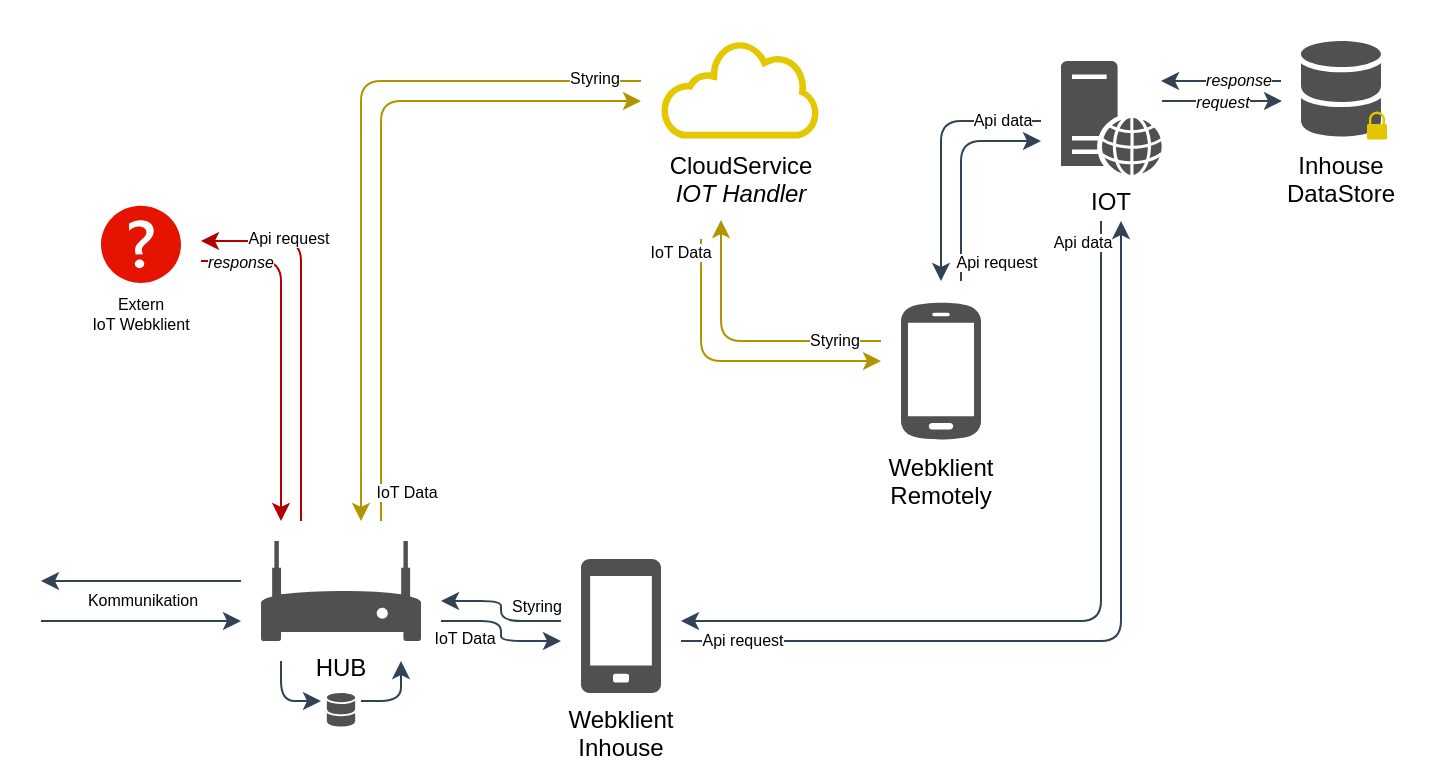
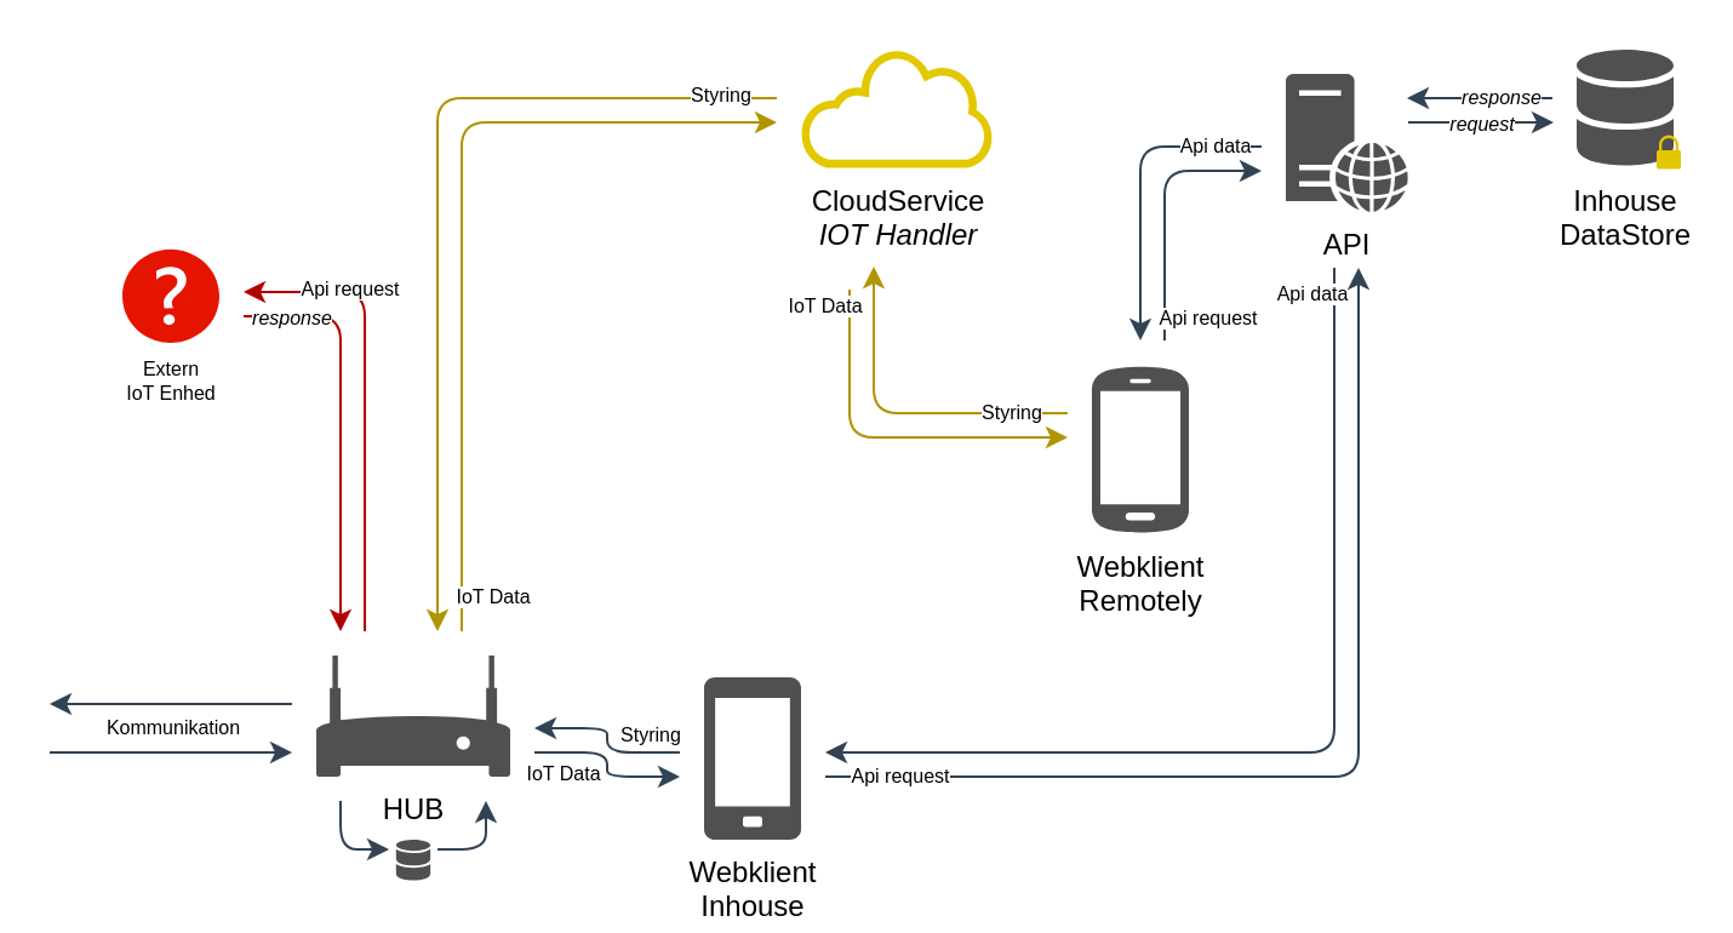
  <mxCell id="0" />
  <mxCell id="1" parent="0" />
  <mxCell id="2" style="edgeStyle=none;html=1;fontSize=8;fillColor=#647687;strokeColor=#314354;" parent="1" edge="1"><mxGeometry relative="1" as="geometry"><mxPoint x="520" y="70" as="targetPoint" /><mxPoint x="480" y="140" as="sourcePoint" /><Array as="points"><mxPoint x="480" y="70" /></Array></mxGeometry></mxCell>
  <mxCell id="3" value="Api request" style="edgeLabel;html=1;align=center;verticalAlign=middle;resizable=0;points=[];fontSize=8;" parent="2" vertex="1" connectable="0"><mxGeometry x="0.056" y="-1" relative="1" as="geometry"><mxPoint x="16" y="48" as="offset" /></mxGeometry></mxCell>
  <mxCell id="4" value="Webklient&lt;br&gt;Remotely" style="sketch=0;pointerEvents=1;shadow=0;dashed=0;html=1;strokeColor=none;fillColor=#505050;labelPosition=center;verticalLabelPosition=bottom;verticalAlign=top;outlineConnect=0;align=center;shape=mxgraph.office.devices.cell_phone_android_proportional;" parent="1" vertex="1"><mxGeometry x="450" y="150" width="40" height="70" as="geometry" /></mxCell>
  <mxCell id="5" style="edgeStyle=none;html=1;fontSize=8;fontColor=#9999FF;strokeColor=#B09500;fillColor=#e3c800;" parent="1" edge="1"><mxGeometry relative="1" as="geometry"><mxPoint x="440" y="180" as="targetPoint" /><mxPoint x="350" y="119" as="sourcePoint" /><Array as="points"><mxPoint x="350" y="180" /></Array></mxGeometry></mxCell>
  <mxCell id="6" value="IoT Data" style="edgeLabel;html=1;align=center;verticalAlign=middle;resizable=0;points=[];fontSize=8;" parent="5" vertex="1" connectable="0"><mxGeometry x="-0.282" relative="1" as="geometry"><mxPoint x="-11" y="-48" as="offset" /></mxGeometry></mxCell>
  <mxCell id="7" style="edgeStyle=none;html=1;fontSize=8;fontColor=#9999FF;strokeColor=#B09500;fillColor=#e3c800;" parent="1" edge="1"><mxGeometry relative="1" as="geometry"><mxPoint x="180" y="260" as="targetPoint" /><mxPoint x="320" y="40" as="sourcePoint" /><Array as="points"><mxPoint x="180" y="40" /></Array></mxGeometry></mxCell>
  <mxCell id="8" value="Styring" style="edgeLabel;html=1;align=center;verticalAlign=middle;resizable=0;points=[];fontSize=8;" parent="7" vertex="1" connectable="0"><mxGeometry x="-0.438" y="-2" relative="1" as="geometry"><mxPoint x="77" as="offset" /></mxGeometry></mxCell>
  <mxCell id="9" value="CloudService&lt;br&gt;&lt;i&gt;IOT Handler&lt;/i&gt;" style="sketch=0;pointerEvents=1;shadow=0;dashed=0;html=1;strokeColor=none;fillColor=#e3c800;labelPosition=center;verticalLabelPosition=bottom;outlineConnect=0;verticalAlign=top;align=center;shape=mxgraph.office.clouds.cloud;fontColor=#000000;" parent="1" vertex="1"><mxGeometry x="330" y="20" width="80" height="48.69" as="geometry" /></mxCell>
  <mxCell id="10" style="edgeStyle=none;html=1;fillColor=#647687;strokeColor=#314354;" parent="1" edge="1"><mxGeometry relative="1" as="geometry"><mxPoint x="20" y="290" as="targetPoint" /><mxPoint x="120" y="290" as="sourcePoint" /></mxGeometry></mxCell>
  <mxCell id="11" value="Kommunikation" style="edgeLabel;html=1;align=center;verticalAlign=middle;resizable=0;points=[];fontSize=8;" parent="10" vertex="1" connectable="0"><mxGeometry x="-0.206" y="-1" relative="1" as="geometry"><mxPoint x="-10" y="10" as="offset" /></mxGeometry></mxCell>
  <mxCell id="12" style="edgeStyle=none;html=1;fillColor=#647687;strokeColor=#314354;" parent="1" edge="1"><mxGeometry relative="1" as="geometry"><mxPoint x="280" y="320" as="targetPoint" /><mxPoint x="220" y="310" as="sourcePoint" /><Array as="points"><mxPoint x="250" y="310" /><mxPoint x="250" y="320" /></Array></mxGeometry></mxCell>
  <mxCell id="13" value="IoT Data" style="edgeLabel;html=1;align=center;verticalAlign=middle;resizable=0;points=[];fontSize=8;" parent="12" vertex="1" connectable="0"><mxGeometry x="-0.366" y="-1" relative="1" as="geometry"><mxPoint x="-11" y="7" as="offset" /></mxGeometry></mxCell>
  <mxCell id="14" style="edgeStyle=none;html=1;fillColor=#647687;strokeColor=#314354;" parent="1" edge="1"><mxGeometry relative="1" as="geometry"><mxPoint x="160" y="350" as="targetPoint" /><mxPoint x="140" y="330" as="sourcePoint" /><Array as="points"><mxPoint x="140" y="350" /></Array></mxGeometry></mxCell>
  <mxCell id="15" style="edgeStyle=none;html=1;fontSize=8;fontColor=#9999FF;strokeColor=#B09500;fillColor=#e3c800;" parent="1" edge="1"><mxGeometry relative="1" as="geometry"><mxPoint x="320" y="50" as="targetPoint" /><mxPoint x="190" y="260" as="sourcePoint" /><Array as="points"><mxPoint x="190" y="50" /></Array></mxGeometry></mxCell>
  <mxCell id="16" value="IoT Data" style="edgeLabel;html=1;align=center;verticalAlign=middle;resizable=0;points=[];fontSize=8;" parent="15" vertex="1" connectable="0"><mxGeometry x="0.382" relative="1" as="geometry"><mxPoint x="-13" y="195" as="offset" /></mxGeometry></mxCell>
  <mxCell id="17" style="edgeStyle=none;html=1;fontSize=8;fillColor=#e51400;strokeColor=#B20000;" parent="1" edge="1"><mxGeometry relative="1" as="geometry"><mxPoint x="100" y="120" as="targetPoint" /><mxPoint x="150" y="260" as="sourcePoint" /><Array as="points"><mxPoint x="150" y="120" /></Array></mxGeometry></mxCell>
  <mxCell id="18" value="Api request" style="edgeLabel;html=1;align=center;verticalAlign=middle;resizable=0;points=[];fontSize=8;" parent="17" vertex="1" connectable="0"><mxGeometry x="0.459" y="3" relative="1" as="geometry"><mxPoint x="-4" y="-3" as="offset" /></mxGeometry></mxCell>
  <mxCell id="19" value="HUB" style="sketch=0;pointerEvents=1;shadow=0;dashed=0;html=1;strokeColor=none;fillColor=#505050;labelPosition=center;verticalLabelPosition=bottom;verticalAlign=top;outlineConnect=0;align=center;shape=mxgraph.office.devices.modem;" parent="1" vertex="1"><mxGeometry x="130" y="270" width="80" height="50" as="geometry" /></mxCell>
  <mxCell id="20" style="edgeStyle=none;html=1;fillColor=#647687;strokeColor=#314354;" parent="1" edge="1"><mxGeometry relative="1" as="geometry"><mxPoint x="120" y="310" as="targetPoint" /><mxPoint x="20" y="310" as="sourcePoint" /></mxGeometry></mxCell>
  <mxCell id="21" style="edgeStyle=none;html=1;fillColor=#647687;strokeColor=#314354;" parent="1" edge="1"><mxGeometry relative="1" as="geometry"><mxPoint x="280" y="310" as="sourcePoint" /><mxPoint x="220" y="300" as="targetPoint" /><Array as="points"><mxPoint x="250" y="310" /><mxPoint x="250" y="300" /></Array></mxGeometry></mxCell>
  <mxCell id="22" value="Styring" style="edgeLabel;html=1;align=center;verticalAlign=middle;resizable=0;points=[];fontSize=8;" parent="21" vertex="1" connectable="0"><mxGeometry x="0.375" y="1" relative="1" as="geometry"><mxPoint x="25" y="1" as="offset" /></mxGeometry></mxCell>
  <mxCell id="23" style="edgeStyle=none;html=1;fontSize=8;fontColor=#9999FF;strokeColor=#B09500;fillColor=#e3c800;" parent="1" edge="1"><mxGeometry relative="1" as="geometry"><mxPoint x="360" y="109.5" as="targetPoint" /><mxPoint x="440" y="170" as="sourcePoint" /><Array as="points"><mxPoint x="360" y="170" /></Array></mxGeometry></mxCell>
  <mxCell id="24" value="Styring" style="edgeLabel;html=1;align=center;verticalAlign=middle;resizable=0;points=[];fontSize=8;" parent="23" vertex="1" connectable="0"><mxGeometry x="-0.735" relative="1" as="geometry"><mxPoint x="-5" y="-1" as="offset" /></mxGeometry></mxCell>
  <mxCell id="25" value="Webklient&lt;br&gt;Inhouse" style="sketch=0;pointerEvents=1;shadow=0;dashed=0;html=1;strokeColor=none;fillColor=#505050;labelPosition=center;verticalLabelPosition=bottom;verticalAlign=top;outlineConnect=0;align=center;shape=mxgraph.office.devices.cell_phone_generic;fontColor=#000000;" parent="1" vertex="1"><mxGeometry x="290" y="279" width="40" height="67" as="geometry" /></mxCell>
  <mxCell id="26" style="edgeStyle=none;html=1;fillColor=#647687;strokeColor=#314354;" parent="1" edge="1"><mxGeometry relative="1" as="geometry"><mxPoint x="340" y="310" as="targetPoint" /><mxPoint x="550" y="110" as="sourcePoint" /><Array as="points"><mxPoint x="550" y="310" /></Array></mxGeometry></mxCell>
  <mxCell id="27" value="Api data" style="edgeLabel;html=1;align=center;verticalAlign=middle;resizable=0;points=[];fontSize=8;" parent="26" vertex="1" connectable="0"><mxGeometry x="-0.907" y="-2" relative="1" as="geometry"><mxPoint x="-8" y="-9" as="offset" /></mxGeometry></mxCell>
  <mxCell id="28" style="edgeStyle=none;html=1;fontSize=8;fillColor=#647687;strokeColor=#314354;" parent="1" edge="1"><mxGeometry relative="1" as="geometry"><mxPoint x="470" y="140" as="targetPoint" /><mxPoint x="520" y="60" as="sourcePoint" /><Array as="points"><mxPoint x="470" y="60" /></Array></mxGeometry></mxCell>
  <mxCell id="29" value="Api data" style="edgeLabel;html=1;align=center;verticalAlign=middle;resizable=0;points=[];fontSize=8;" parent="28" vertex="1" connectable="0"><mxGeometry x="-0.477" y="1" relative="1" as="geometry"><mxPoint x="14" y="-2" as="offset" /></mxGeometry></mxCell>
  <mxCell id="30" style="edgeStyle=none;html=1;fontSize=8;fillColor=#647687;strokeColor=#314354;" parent="1" edge="1"><mxGeometry relative="1" as="geometry"><mxPoint x="640.5" y="50" as="targetPoint" /><mxPoint x="580.5" y="50" as="sourcePoint" /></mxGeometry></mxCell>
  <mxCell id="31" value="&lt;i&gt;request&lt;/i&gt;" style="edgeLabel;html=1;align=center;verticalAlign=middle;resizable=0;points=[];fontSize=8;" parent="30" vertex="1" connectable="0"><mxGeometry x="0.453" y="-1" relative="1" as="geometry"><mxPoint x="-14" y="-1" as="offset" /></mxGeometry></mxCell>
- <mxCell id="32" value="IOT" style="sketch=0;pointerEvents=1;shadow=0;dashed=0;html=1;strokeColor=none;fillColor=#505050;labelPosition=center;verticalLabelPosition=bottom;verticalAlign=top;outlineConnect=0;align=center;shape=mxgraph.office.servers.web_server;" parent="1" vertex="1"><mxGeometry x="530" y="30" width="50.5" height="57" as="geometry" /></mxCell>
+ <mxCell id="32" value="API" style="sketch=0;pointerEvents=1;shadow=0;dashed=0;html=1;strokeColor=none;fillColor=#505050;labelPosition=center;verticalLabelPosition=bottom;verticalAlign=top;outlineConnect=0;align=center;shape=mxgraph.office.servers.web_server;" parent="1" vertex="1"><mxGeometry x="530" y="30" width="50.5" height="57" as="geometry" /></mxCell>
  <mxCell id="33" value="" style="group" parent="1" vertex="1" connectable="0"><mxGeometry x="650" y="20" width="43" height="49.25" as="geometry" /></mxCell>
  <mxCell id="34" value="Inhouse&lt;br&gt;DataStore" style="sketch=0;shadow=0;dashed=0;html=1;strokeColor=none;fillColor=#505050;labelPosition=center;verticalLabelPosition=bottom;verticalAlign=top;outlineConnect=0;align=center;shape=mxgraph.office.databases.database_mini_2;" parent="33" vertex="1"><mxGeometry width="40" height="48.5" as="geometry" /></mxCell>
  <mxCell id="35" value="" style="sketch=0;pointerEvents=1;shadow=0;dashed=0;html=1;strokeColor=none;labelPosition=center;verticalLabelPosition=bottom;verticalAlign=top;outlineConnect=0;align=center;shape=mxgraph.office.security.lock_protected;fillColor=#E3C500;labelBackgroundColor=none;fontColor=#000000;" parent="33" vertex="1"><mxGeometry x="33" y="35.25" width="10" height="14" as="geometry" /></mxCell>
  <mxCell id="36" style="edgeStyle=none;html=1;fillColor=#647687;strokeColor=#314354;" parent="1" edge="1"><mxGeometry relative="1" as="geometry"><mxPoint x="340" y="320" as="sourcePoint" /><mxPoint x="560" y="110" as="targetPoint" /><Array as="points"><mxPoint x="560" y="320" /></Array></mxGeometry></mxCell>
  <mxCell id="37" value="Api request" style="edgeLabel;html=1;align=center;verticalAlign=middle;resizable=0;points=[];fontSize=8;" parent="36" vertex="1" connectable="0"><mxGeometry x="0.375" y="1" relative="1" as="geometry"><mxPoint x="-189" y="75" as="offset" /></mxGeometry></mxCell>
  <mxCell id="38" value="" style="sketch=0;shadow=0;dashed=0;html=1;strokeColor=none;fillColor=#505050;labelPosition=center;verticalLabelPosition=bottom;verticalAlign=top;outlineConnect=0;align=center;shape=mxgraph.office.databases.database_mini_2;" parent="1" vertex="1"><mxGeometry x="162.92" y="346" width="14.16" height="17" as="geometry" /></mxCell>
  <mxCell id="39" style="edgeStyle=none;html=1;fillColor=#647687;strokeColor=#314354;" parent="1" edge="1"><mxGeometry relative="1" as="geometry"><mxPoint x="200" y="330" as="targetPoint" /><mxPoint x="180" y="350" as="sourcePoint" /><Array as="points"><mxPoint x="200" y="350" /></Array></mxGeometry></mxCell>
  <mxCell id="40" style="edgeStyle=none;html=1;fontSize=8;fillColor=#e51400;strokeColor=#B20000;" parent="1" edge="1"><mxGeometry relative="1" as="geometry"><mxPoint x="140" y="260" as="targetPoint" /><mxPoint x="100" y="130" as="sourcePoint" /><Array as="points"><mxPoint x="140" y="130" /></Array></mxGeometry></mxCell>
  <mxCell id="41" value="&lt;i&gt;response&lt;/i&gt;" style="edgeLabel;html=1;align=center;verticalAlign=middle;resizable=0;points=[];fontSize=8;" parent="40" vertex="1" connectable="0"><mxGeometry x="-0.833" y="1" relative="1" as="geometry"><mxPoint x="5" y="1" as="offset" /></mxGeometry></mxCell>
- <mxCell id="42" value="&lt;font color=&quot;#000000&quot;&gt;Extern&lt;br&gt;IoT Webklient&lt;/font&gt;" style="sketch=0;pointerEvents=1;shadow=0;dashed=0;html=1;strokeColor=none;fillColor=#e51400;labelPosition=center;verticalLabelPosition=bottom;verticalAlign=top;outlineConnect=0;align=center;shape=mxgraph.office.concepts.help;fontFamily=Helvetica;fontSize=8;fontColor=#ffffff;" parent="1" vertex="1"><mxGeometry x="50" y="102.33" width="40" height="38.67" as="geometry" /></mxCell>
+ <mxCell id="42" value="&lt;font color=&quot;#000000&quot;&gt;Extern&lt;br&gt;IoT Enhed&lt;/font&gt;" style="sketch=0;pointerEvents=1;shadow=0;dashed=0;html=1;strokeColor=none;fillColor=#e51400;labelPosition=center;verticalLabelPosition=bottom;verticalAlign=top;outlineConnect=0;align=center;shape=mxgraph.office.concepts.help;fontFamily=Helvetica;fontSize=8;fontColor=#ffffff;" parent="1" vertex="1"><mxGeometry x="50" y="102.33" width="40" height="38.67" as="geometry" /></mxCell>
  <mxCell id="43" style="edgeStyle=none;html=1;fontSize=8;fillColor=#647687;strokeColor=#314354;" parent="1" edge="1"><mxGeometry relative="1" as="geometry"><mxPoint x="580" y="40" as="targetPoint" /><mxPoint x="640" y="40" as="sourcePoint" /></mxGeometry></mxCell>
  <mxCell id="44" value="&lt;i&gt;response&lt;/i&gt;" style="edgeLabel;html=1;align=center;verticalAlign=middle;resizable=0;points=[];fontSize=8;" parent="43" vertex="1" connectable="0"><mxGeometry x="-0.279" y="-1" relative="1" as="geometry"><mxPoint as="offset" /></mxGeometry></mxCell>
